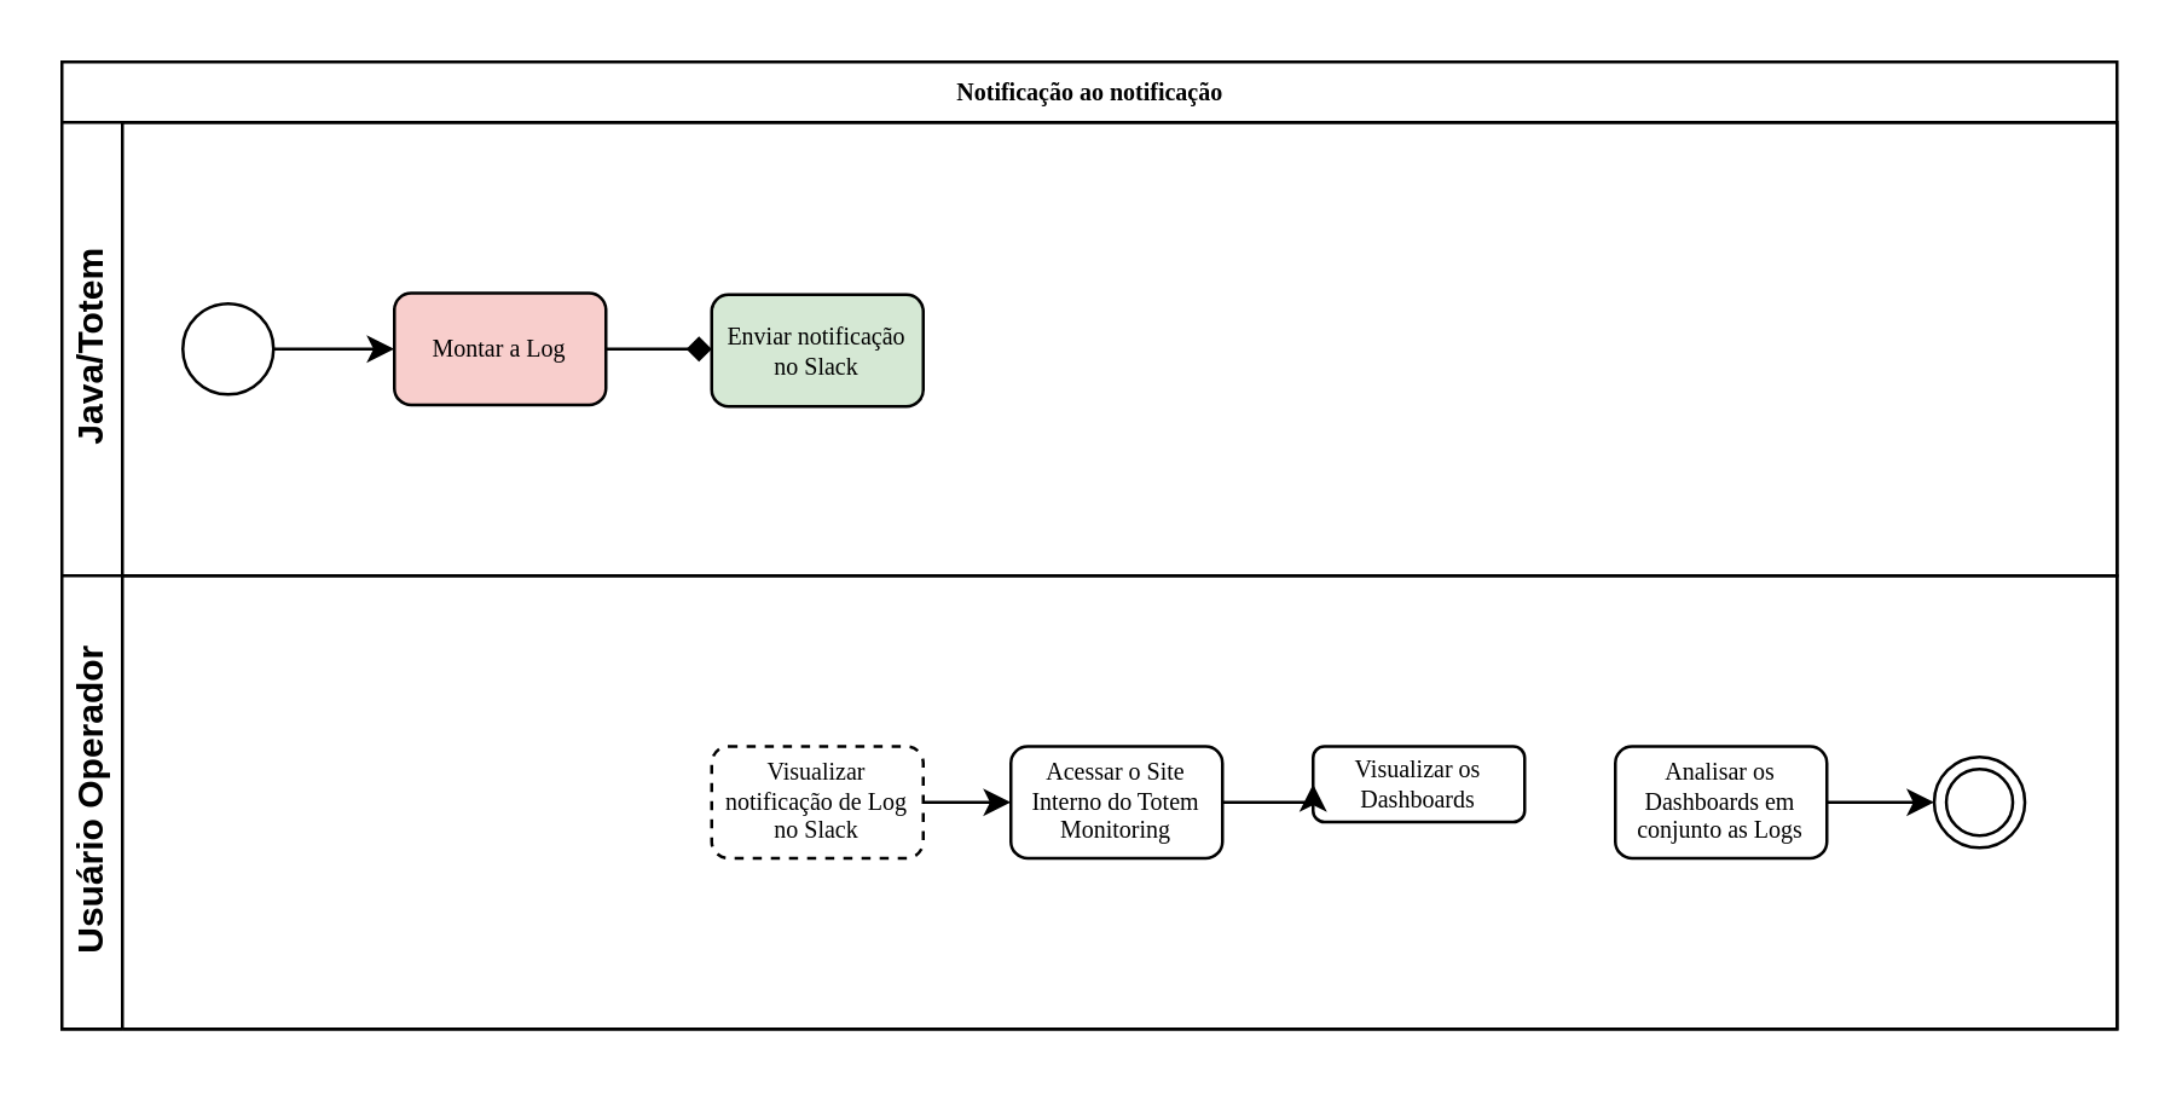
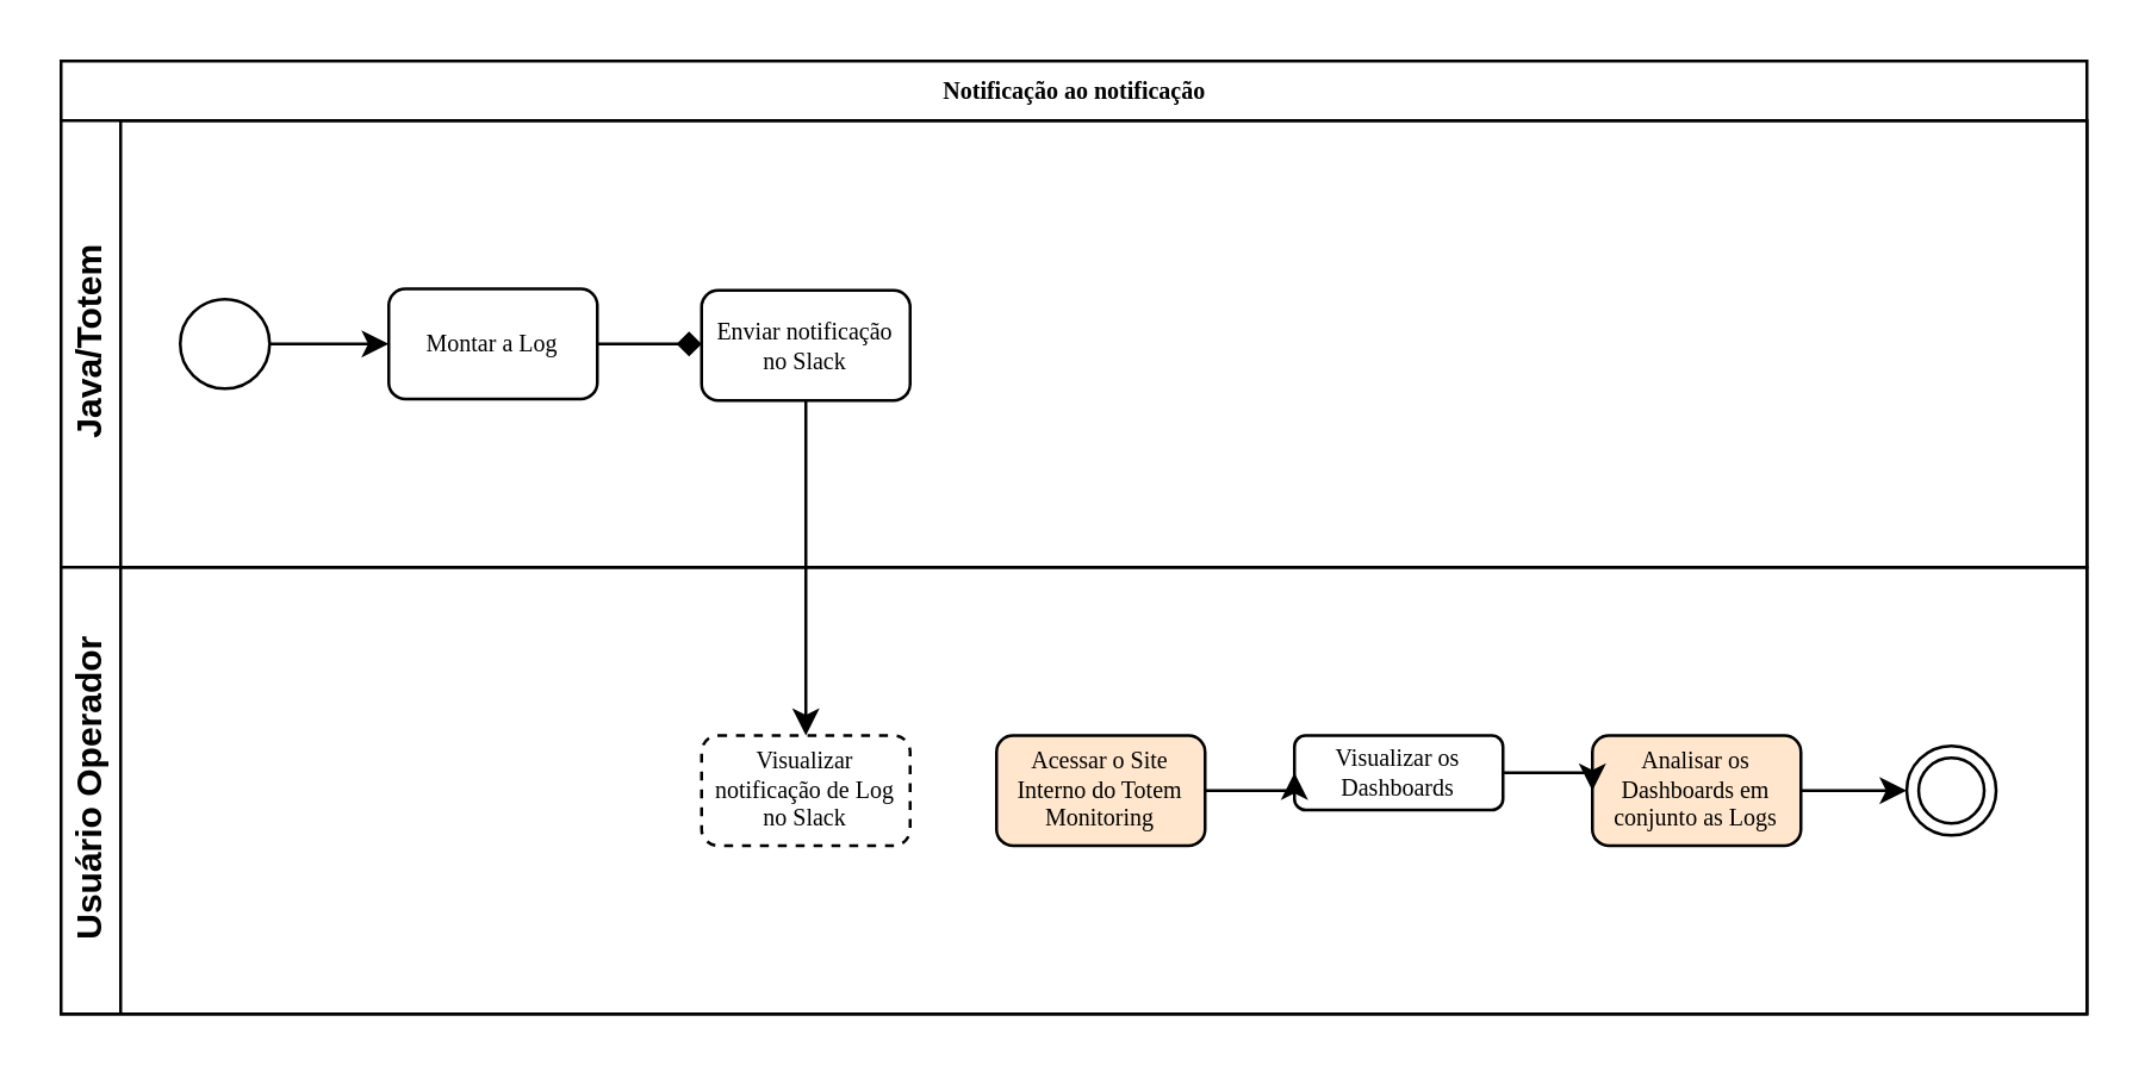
  <mxCell id="0" />
  <mxCell id="1" parent="0" />
  <mxCell id="2" value="Notificação ao notificação" style="swimlane;html=1;childLayout=stackLayout;horizontal=1;startSize=20;horizontalStack=0;rounded=0;shadow=0;labelBackgroundColor=none;strokeColor=#000000;strokeWidth=1;fillColor=#ffffff;fontFamily=Verdana;fontSize=8;fontColor=#000000;align=center;" parent="1" vertex="1"><mxGeometry x="20" y="20" width="680" height="320" as="geometry" /></mxCell>
  <mxCell id="3" value="Java/Totem" style="swimlane;html=1;startSize=20;horizontal=0;" parent="2" vertex="1"><mxGeometry y="20" width="680" height="150" as="geometry" /></mxCell>
  <mxCell id="4" style="edgeStyle=orthogonalEdgeStyle;rounded=0;orthogonalLoop=1;jettySize=auto;html=1;exitX=1;exitY=0.5;exitDx=0;exitDy=0;entryX=0;entryY=0.5;entryDx=0;entryDy=0;endArrow=diamond;" edge="1" parent="3" source="5" target="6"><mxGeometry relative="1" as="geometry" /></mxCell>
- <mxCell id="5" value="Montar a Log" style="rounded=1;whiteSpace=wrap;html=1;shadow=0;labelBackgroundColor=none;strokeColor=#000000;strokeWidth=1;fillColor=#f8cecc;fontFamily=Verdana;fontSize=8;fontColor=#000000;align=center;" vertex="1" parent="3"><mxGeometry x="110" y="56.5" width="70" height="37" as="geometry" /></mxCell>
- <mxCell id="6" value="Enviar notificação no Slack" style="rounded=1;whiteSpace=wrap;html=1;shadow=0;labelBackgroundColor=none;strokeColor=#000000;strokeWidth=1;fillColor=#d5e8d4;fontFamily=Verdana;fontSize=8;fontColor=#000000;align=center;" vertex="1" parent="3"><mxGeometry x="215" y="57" width="70" height="37" as="geometry" /></mxCell>
+ <mxCell id="5" value="Montar a Log" style="rounded=1;whiteSpace=wrap;html=1;shadow=0;labelBackgroundColor=none;strokeColor=#000000;strokeWidth=1;fillColor=#ffffff;fontFamily=Verdana;fontSize=8;fontColor=#000000;align=center;" vertex="1" parent="3"><mxGeometry x="110" y="56.5" width="70" height="37" as="geometry" /></mxCell>
+ <mxCell id="6" value="Enviar notificação no Slack" style="rounded=1;whiteSpace=wrap;html=1;shadow=0;labelBackgroundColor=none;strokeColor=#000000;strokeWidth=1;fillColor=#ffffff;fontFamily=Verdana;fontSize=8;fontColor=#000000;align=center;" vertex="1" parent="3"><mxGeometry x="215" y="57" width="70" height="37" as="geometry" /></mxCell>
  <mxCell id="7" style="edgeStyle=orthogonalEdgeStyle;rounded=0;orthogonalLoop=1;jettySize=auto;html=1;exitX=1;exitY=0.5;exitDx=0;exitDy=0;entryX=0;entryY=0.5;entryDx=0;entryDy=0;" edge="1" parent="3" source="8" target="5"><mxGeometry relative="1" as="geometry" /></mxCell>
  <mxCell id="8" value="" style="ellipse;whiteSpace=wrap;html=1;rounded=0;shadow=0;labelBackgroundColor=none;strokeColor=#000000;strokeWidth=1;fillColor=#ffffff;fontFamily=Verdana;fontSize=8;fontColor=#000000;align=center;" vertex="1" parent="3"><mxGeometry x="40" y="60" width="30" height="30" as="geometry" /></mxCell>
  <mxCell id="9" value="Usuário Operador" style="swimlane;html=1;startSize=20;horizontal=0;" parent="2" vertex="1"><mxGeometry y="170" width="680" height="150" as="geometry" /></mxCell>
  <mxCell id="10" value="Visualizar notificação de Log no Slack" style="rounded=1;whiteSpace=wrap;html=1;shadow=0;labelBackgroundColor=none;strokeColor=#000000;strokeWidth=1;fillColor=#ffffff;fontFamily=Verdana;fontSize=8;fontColor=#000000;align=center;dashed=1;" vertex="1" parent="9"><mxGeometry x="215" y="56.5" width="70" height="37" as="geometry" /></mxCell>
- <mxCell id="11" value="Acessar o Site Interno do Totem Monitoring" style="rounded=1;whiteSpace=wrap;html=1;shadow=0;labelBackgroundColor=none;strokeColor=#000000;strokeWidth=1;fillColor=#ffffff;fontFamily=Verdana;fontSize=8;fontColor=#000000;align=center;" vertex="1" parent="9"><mxGeometry x="314" y="56.5" width="70" height="37" as="geometry" /></mxCell>
- <mxCell id="12" style="edgeStyle=orthogonalEdgeStyle;rounded=0;orthogonalLoop=1;jettySize=auto;html=1;exitX=1;exitY=0.5;exitDx=0;exitDy=0;entryX=0;entryY=0.5;entryDx=0;entryDy=0;fontSize=8;" edge="1" parent="9" source="10" target="11"><mxGeometry relative="1" as="geometry" /></mxCell>
+ <mxCell id="11" value="Acessar o Site Interno do Totem Monitoring" style="rounded=1;whiteSpace=wrap;html=1;shadow=0;labelBackgroundColor=none;strokeColor=#000000;strokeWidth=1;fillColor=#ffe6cc;fontFamily=Verdana;fontSize=8;fontColor=#000000;align=center;" vertex="1" parent="9"><mxGeometry x="314" y="56.5" width="70" height="37" as="geometry" /></mxCell>
  <mxCell id="13" value="Visualizar os Dashboards" style="rounded=1;whiteSpace=wrap;html=1;shadow=0;labelBackgroundColor=none;strokeColor=#000000;strokeWidth=1;fillColor=#ffffff;fontFamily=Verdana;fontSize=8;fontColor=#000000;align=center;" vertex="1" parent="9"><mxGeometry x="414" y="56.5" width="70" height="25" as="geometry" /></mxCell>
  <mxCell id="14" style="edgeStyle=orthogonalEdgeStyle;rounded=0;orthogonalLoop=1;jettySize=auto;html=1;exitX=1;exitY=0.5;exitDx=0;exitDy=0;entryX=0;entryY=0.5;entryDx=0;entryDy=0;fontSize=8;" edge="1" parent="9" source="11" target="13"><mxGeometry relative="1" as="geometry" /></mxCell>
- <mxCell id="15" value="Analisar os Dashboards em conjunto as Logs" style="rounded=1;whiteSpace=wrap;html=1;shadow=0;labelBackgroundColor=none;strokeColor=#000000;strokeWidth=1;fillColor=#ffffff;fontFamily=Verdana;fontSize=8;fontColor=#000000;align=center;" vertex="1" parent="9"><mxGeometry x="514" y="56.5" width="70" height="37" as="geometry" /></mxCell>
+ <mxCell id="15" value="Analisar os Dashboards em conjunto as Logs" style="rounded=1;whiteSpace=wrap;html=1;shadow=0;labelBackgroundColor=none;strokeColor=#000000;strokeWidth=1;fillColor=#ffe6cc;fontFamily=Verdana;fontSize=8;fontColor=#000000;align=center;" vertex="1" parent="9"><mxGeometry x="514" y="56.5" width="70" height="37" as="geometry" /></mxCell>
+ <mxCell id="16" style="edgeStyle=orthogonalEdgeStyle;rounded=0;orthogonalLoop=1;jettySize=auto;html=1;exitX=1;exitY=0.5;exitDx=0;exitDy=0;entryX=0;entryY=0.5;entryDx=0;entryDy=0;fontSize=8;" edge="1" parent="9" source="13" target="15"><mxGeometry relative="1" as="geometry" /></mxCell>
  <mxCell id="17" value="" style="ellipse;shape=doubleEllipse;whiteSpace=wrap;html=1;aspect=fixed;fontSize=8;" vertex="1" parent="9"><mxGeometry x="619.517" y="60" width="30" height="30" as="geometry" /></mxCell>
  <mxCell id="18" style="edgeStyle=orthogonalEdgeStyle;rounded=0;orthogonalLoop=1;jettySize=auto;html=1;exitX=1;exitY=0.5;exitDx=0;exitDy=0;entryX=0;entryY=0.5;entryDx=0;entryDy=0;fontSize=8;" edge="1" parent="9" source="15" target="17"><mxGeometry relative="1" as="geometry" /></mxCell>
+ <mxCell id="19" style="edgeStyle=orthogonalEdgeStyle;rounded=0;orthogonalLoop=1;jettySize=auto;html=1;exitX=0.5;exitY=1;exitDx=0;exitDy=0;entryX=0.5;entryY=0;entryDx=0;entryDy=0;" edge="1" parent="2" source="6" target="10"><mxGeometry relative="1" as="geometry" /></mxCell>
